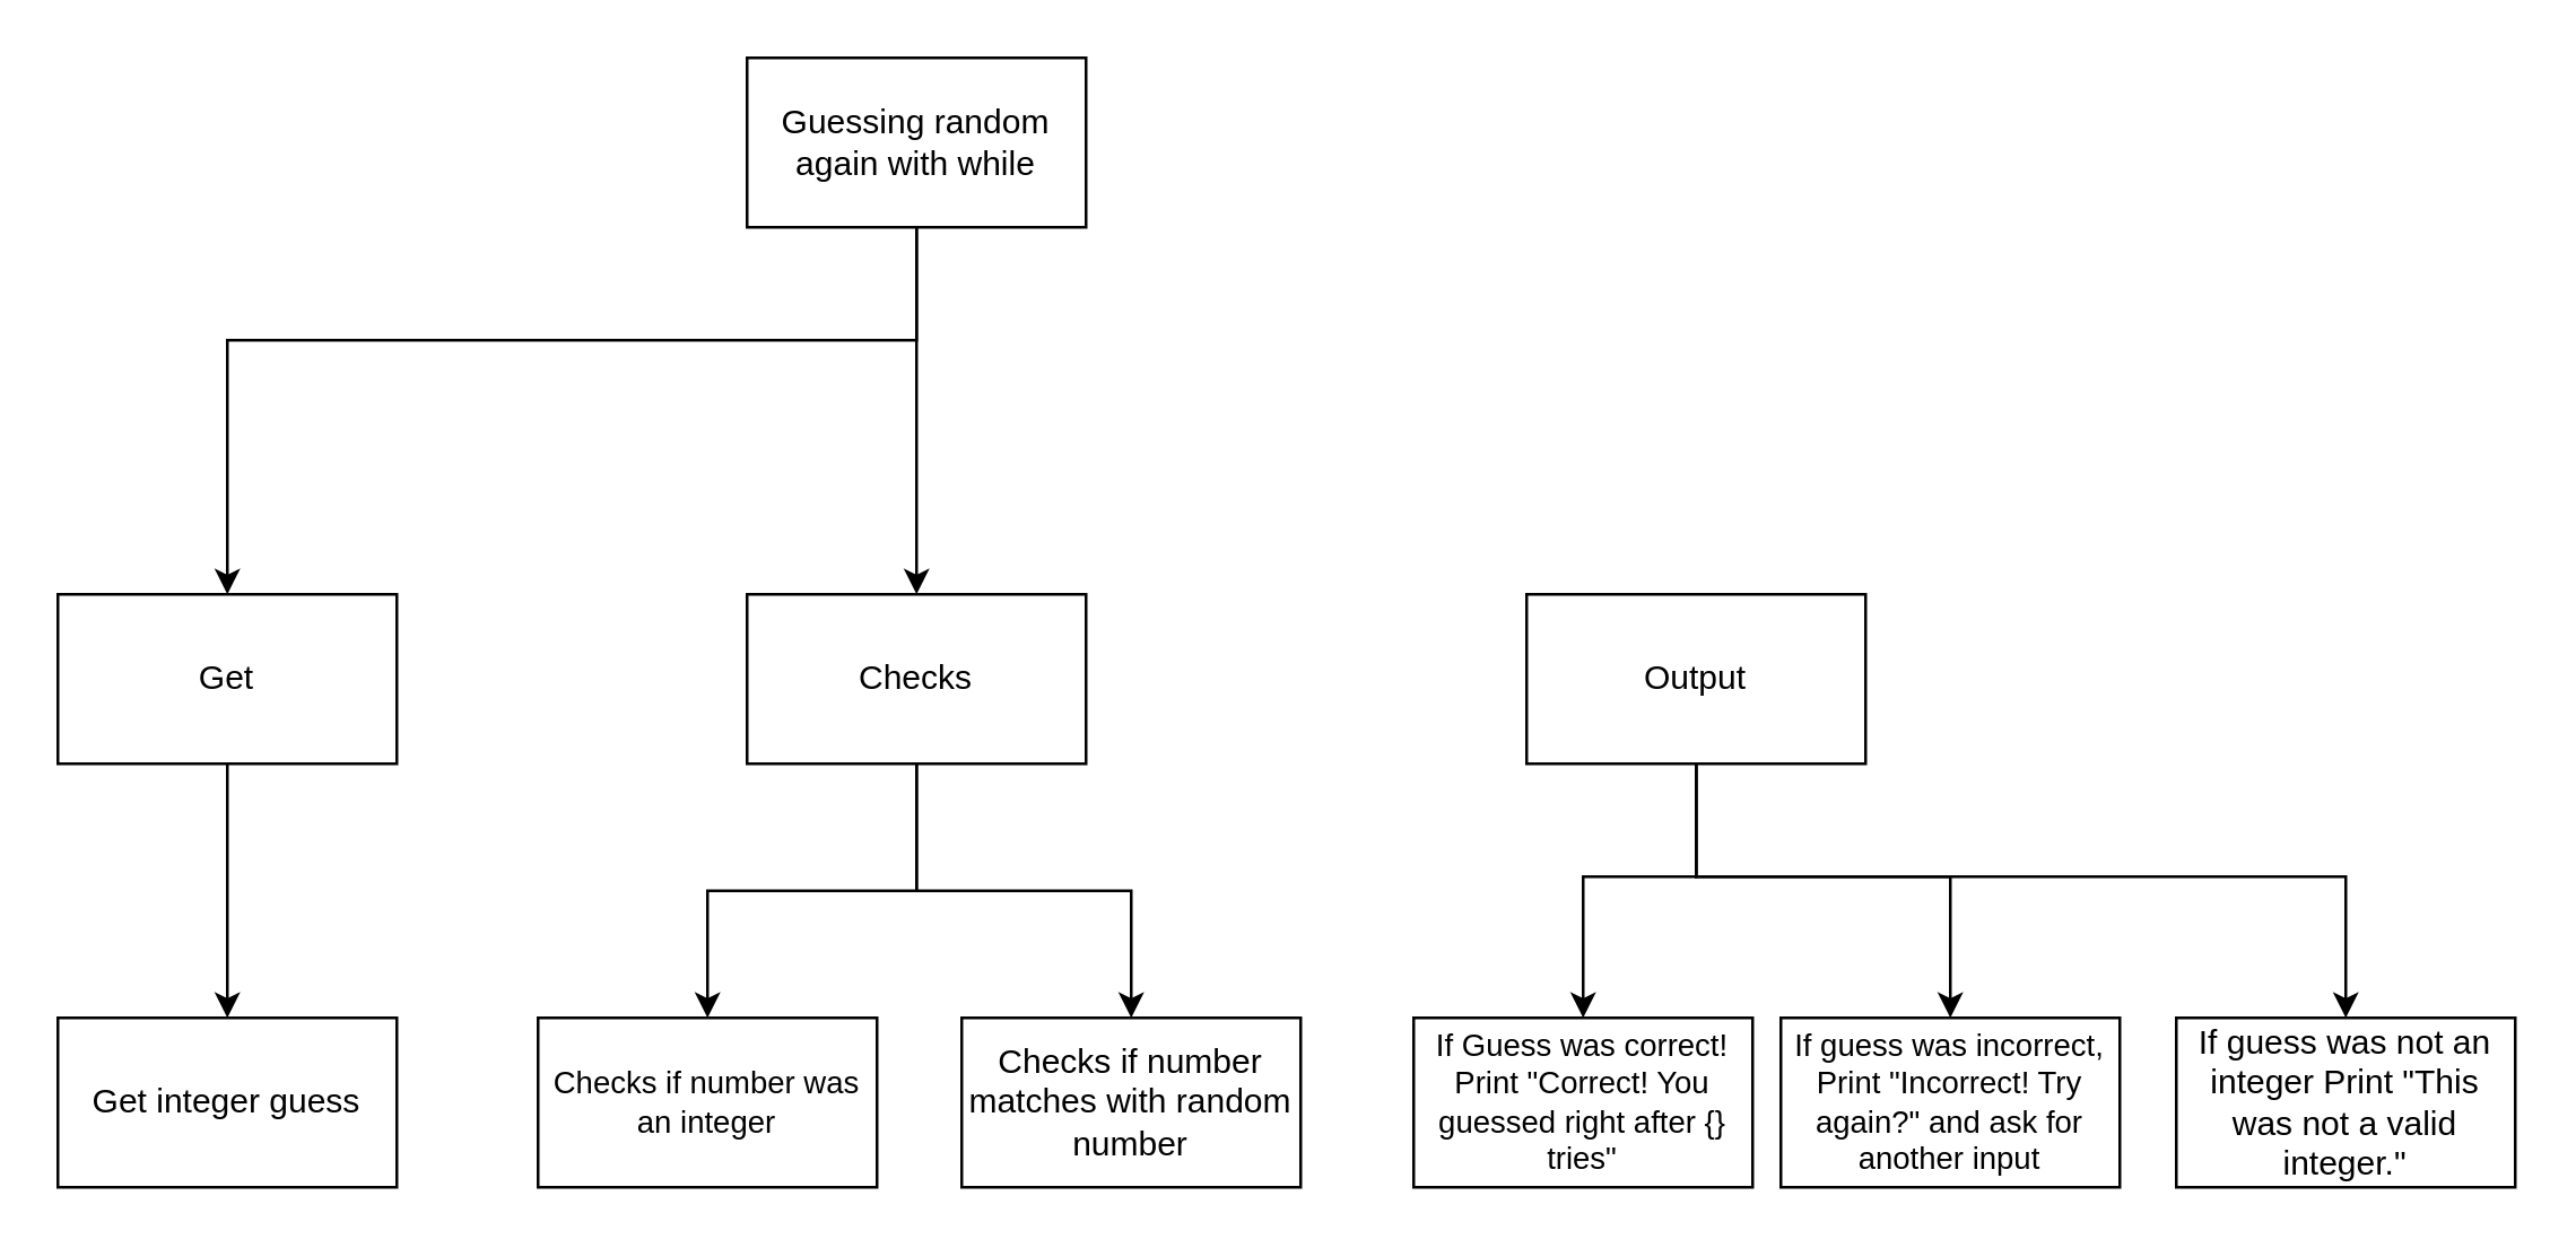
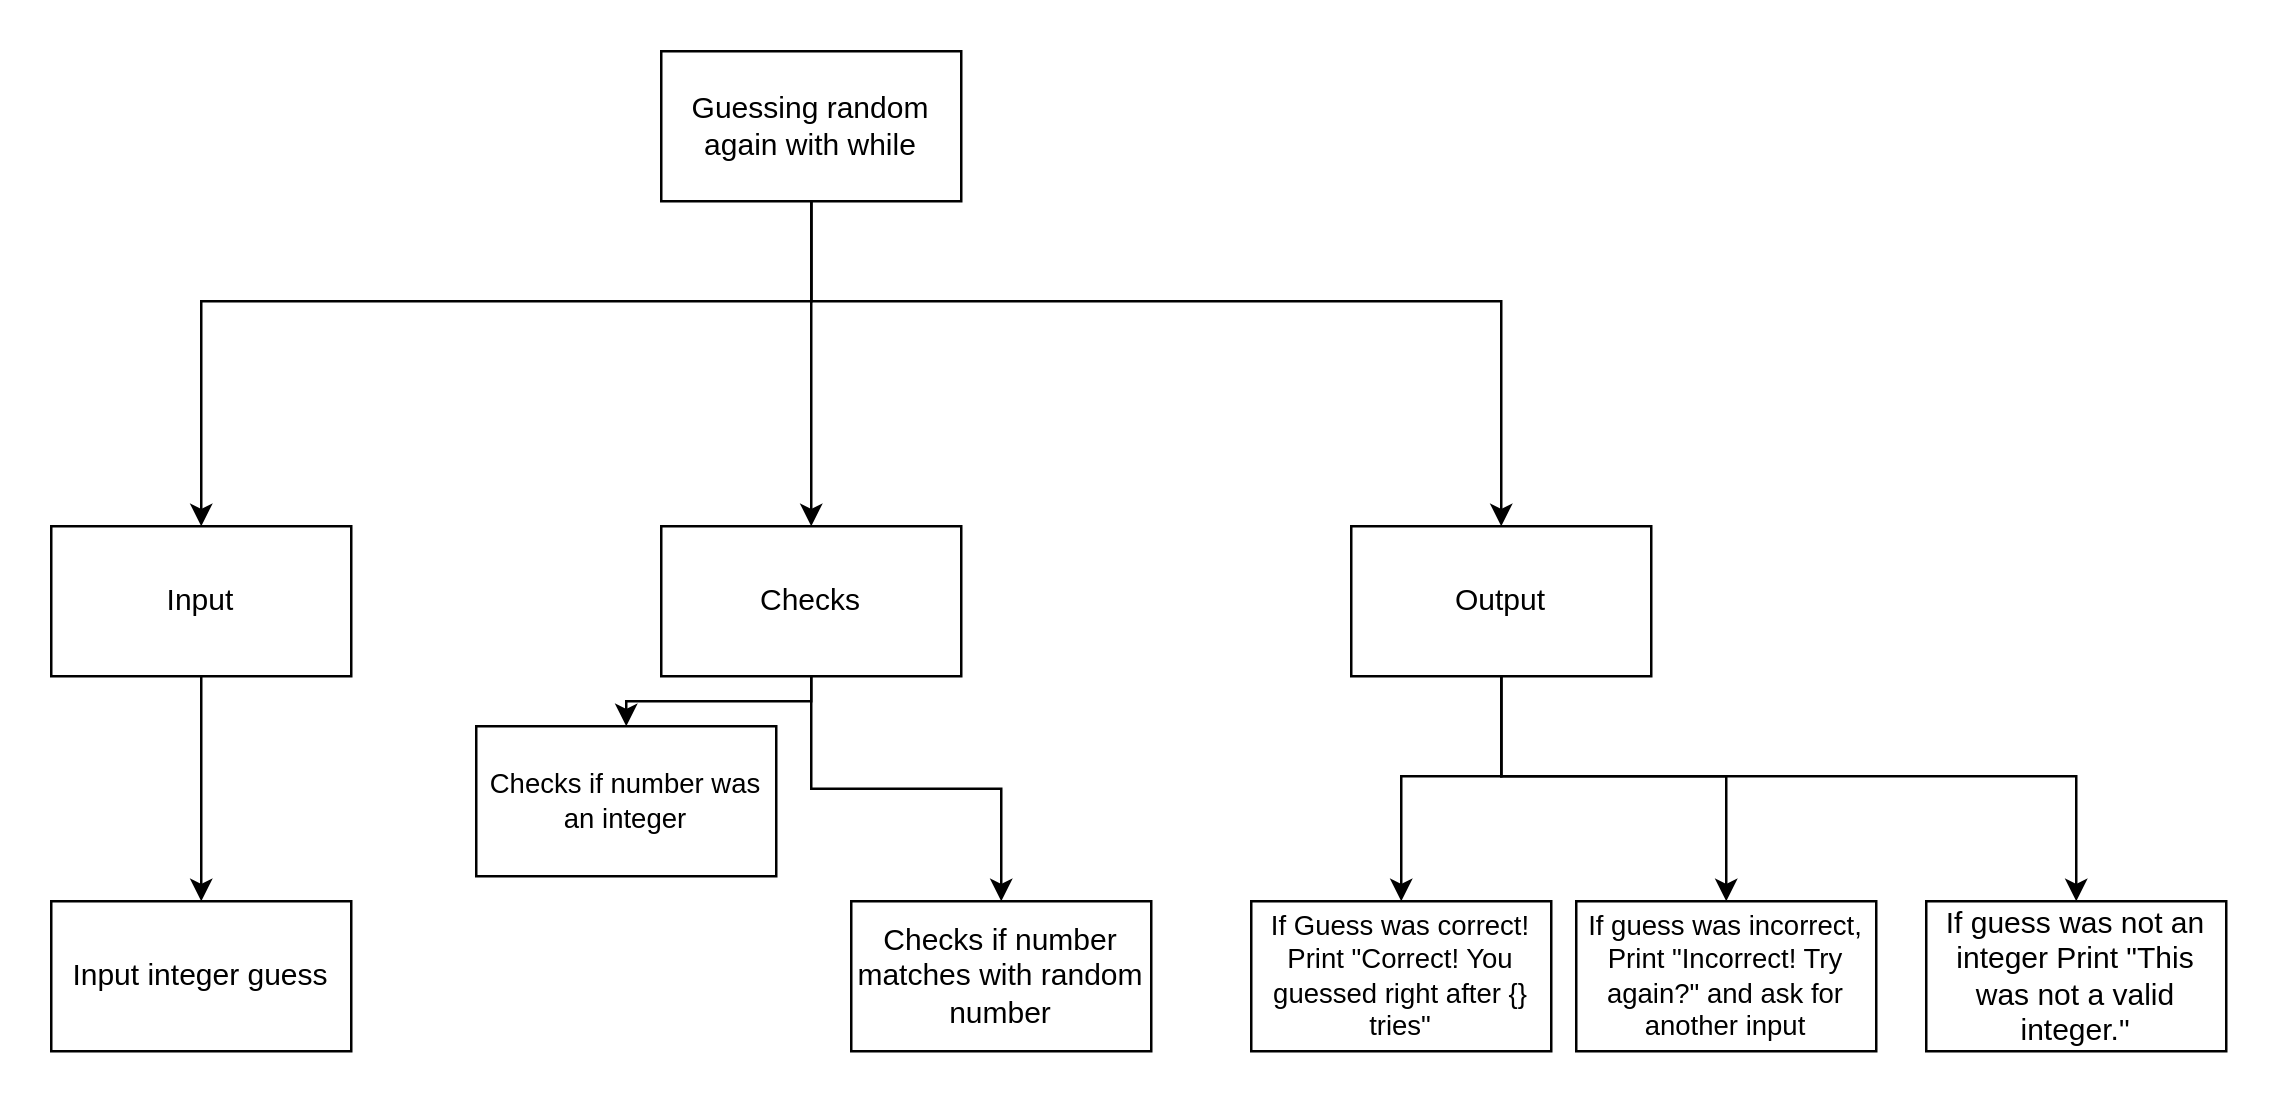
  <mxCell id="0" />
  <mxCell id="1" parent="0" />
  <mxCell id="2" style="edgeStyle=orthogonalEdgeStyle;html=1;entryX=0.5;entryY=0;entryDx=0;entryDy=0;rounded=0;" parent="1" source="5" target="7" edge="1"><mxGeometry relative="1" as="geometry"><Array as="points"><mxPoint x="324" y="120" /><mxPoint x="80" y="120" /></Array></mxGeometry></mxCell>
+ <mxCell id="3" style="edgeStyle=orthogonalEdgeStyle;html=1;entryX=0.5;entryY=0;entryDx=0;entryDy=0;rounded=0;" parent="1" source="5" target="14" edge="1"><mxGeometry relative="1" as="geometry"><Array as="points"><mxPoint x="324" y="120" /><mxPoint x="600" y="120" /></Array></mxGeometry></mxCell>
  <mxCell id="4" style="edgeStyle=orthogonalEdgeStyle;shape=connector;rounded=0;html=1;entryX=0.5;entryY=0;entryDx=0;entryDy=0;labelBackgroundColor=default;fontFamily=Helvetica;fontSize=11;fontColor=default;endArrow=classic;strokeColor=default;" parent="1" source="5" target="10" edge="1"><mxGeometry relative="1" as="geometry" /></mxCell>
  <mxCell id="5" value="Guessing random again with while" style="rounded=0;whiteSpace=wrap;html=1;" parent="1" vertex="1"><mxGeometry x="264" y="20" width="120" height="60" as="geometry" /></mxCell>
  <mxCell id="6" style="edgeStyle=orthogonalEdgeStyle;rounded=0;html=1;entryX=0.5;entryY=0;entryDx=0;entryDy=0;elbow=vertical;" parent="1" source="7" target="15" edge="1"><mxGeometry relative="1" as="geometry" /></mxCell>
- <mxCell id="7" value="Get" style="rounded=0;whiteSpace=wrap;html=1;" parent="1" vertex="1"><mxGeometry x="20" y="210" width="120" height="60" as="geometry" /></mxCell>
+ <mxCell id="7" value="Input" style="rounded=0;whiteSpace=wrap;html=1;" parent="1" vertex="1"><mxGeometry x="20" y="210" width="120" height="60" as="geometry" /></mxCell>
  <mxCell id="8" style="edgeStyle=orthogonalEdgeStyle;rounded=0;html=1;" parent="1" source="10" target="18" edge="1"><mxGeometry relative="1" as="geometry" /></mxCell>
  <mxCell id="9" style="edgeStyle=orthogonalEdgeStyle;html=1;entryX=0.5;entryY=0;entryDx=0;entryDy=0;rounded=0;" edge="1" parent="1" source="10" target="16"><mxGeometry relative="1" as="geometry" /></mxCell>
  <mxCell id="10" value="Checks" style="rounded=0;whiteSpace=wrap;html=1;" parent="1" vertex="1"><mxGeometry x="264" y="210" width="120" height="60" as="geometry" /></mxCell>
  <mxCell id="11" style="edgeStyle=orthogonalEdgeStyle;shape=connector;rounded=0;html=1;entryX=0.5;entryY=0;entryDx=0;entryDy=0;labelBackgroundColor=default;fontFamily=Helvetica;fontSize=11;fontColor=default;endArrow=classic;strokeColor=default;" parent="1" source="14" target="17" edge="1"><mxGeometry relative="1" as="geometry"><Array as="points"><mxPoint x="600" y="310" /><mxPoint x="690" y="310" /></Array></mxGeometry></mxCell>
  <mxCell id="12" style="edgeStyle=orthogonalEdgeStyle;rounded=0;html=1;entryX=0.5;entryY=0;entryDx=0;entryDy=0;" edge="1" parent="1" source="14" target="19"><mxGeometry relative="1" as="geometry"><Array as="points"><mxPoint x="600" y="310" /><mxPoint x="560" y="310" /></Array></mxGeometry></mxCell>
  <mxCell id="13" style="edgeStyle=orthogonalEdgeStyle;rounded=0;html=1;entryX=0.5;entryY=0;entryDx=0;entryDy=0;" edge="1" parent="1" source="14" target="20"><mxGeometry relative="1" as="geometry"><Array as="points"><mxPoint x="600" y="310" /><mxPoint x="830" y="310" /></Array></mxGeometry></mxCell>
  <mxCell id="14" value="Output" style="rounded=0;whiteSpace=wrap;html=1;" parent="1" vertex="1"><mxGeometry x="540" y="210" width="120" height="60" as="geometry" /></mxCell>
- <mxCell id="15" value="Get integer guess" style="rounded=0;whiteSpace=wrap;html=1;" parent="1" vertex="1"><mxGeometry x="20" y="360" width="120" height="60" as="geometry" /></mxCell>
- <mxCell id="16" value="Checks if number was an integer" style="rounded=0;whiteSpace=wrap;html=1;fontFamily=Helvetica;fontSize=11;fontColor=default;" parent="1" vertex="1"><mxGeometry x="190" y="360" width="120" height="60" as="geometry" /></mxCell>
+ <mxCell id="15" value="Input integer guess" style="rounded=0;whiteSpace=wrap;html=1;" parent="1" vertex="1"><mxGeometry x="20" y="360" width="120" height="60" as="geometry" /></mxCell>
+ <mxCell id="16" value="Checks if number was an integer" style="rounded=0;whiteSpace=wrap;html=1;fontFamily=Helvetica;fontSize=11;fontColor=default;" parent="1" vertex="1"><mxGeometry x="190" y="290" width="120" height="60" as="geometry" /></mxCell>
  <mxCell id="17" value="If guess was incorrect, Print &quot;Incorrect! Try again?&quot; and ask for another input" style="rounded=0;whiteSpace=wrap;html=1;fontFamily=Helvetica;fontSize=11;fontColor=default;" parent="1" vertex="1"><mxGeometry x="630" y="360" width="120" height="60" as="geometry" /></mxCell>
  <mxCell id="18" value="Checks if number matches with random number" style="rounded=0;whiteSpace=wrap;html=1;" parent="1" vertex="1"><mxGeometry x="340" y="360" width="120" height="60" as="geometry" /></mxCell>
  <mxCell id="19" value="If Guess was correct! Print &quot;Correct! You guessed right after {} tries&quot;" style="rounded=0;whiteSpace=wrap;html=1;fontFamily=Helvetica;fontSize=11;fontColor=default;" vertex="1" parent="1"><mxGeometry x="500" y="360" width="120" height="60" as="geometry" /></mxCell>
  <mxCell id="20" value="If guess was not an integer Print &quot;This was not a valid integer.&quot;" style="rounded=0;whiteSpace=wrap;html=1;" vertex="1" parent="1"><mxGeometry x="770" y="360" width="120" height="60" as="geometry" /></mxCell>
